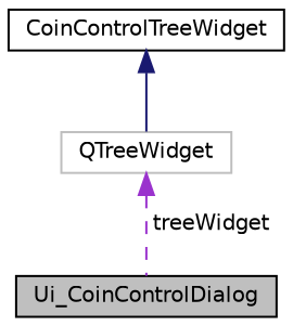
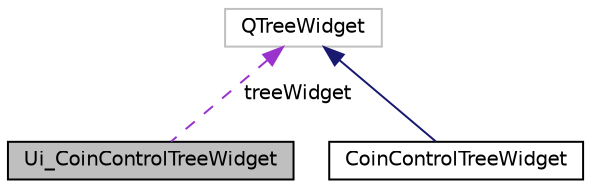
  digraph {
    node [color=black fillcolor=white fontname=Helvetica fontsize=10 shape=record style=filled]
    edge [dir=back fontname=Helvetica fontsize=10 labelfontname=Helvetica labelfontsize=10]
-   n1 [fillcolor=grey75 fontcolor=black height=0.2 label=Ui_CoinControlDialog width=0.4]
+   n1 [fillcolor=grey75 fontcolor=black height=0.2 label=Ui_CoinControlTreeWidget width=0.4]
    n2 [height=0.2 label=CoinControlTreeWidget width=0.4]
    n3 [color=grey75 height=0.2 label=QTreeWidget width=0.4]
    n3 -> n1 [color=darkorchid3 label=" treeWidget" style=dashed]
-   n2 -> n3 [color=midnightblue style=solid]
+   n3 -> n2 [color=midnightblue style=solid]
  }
